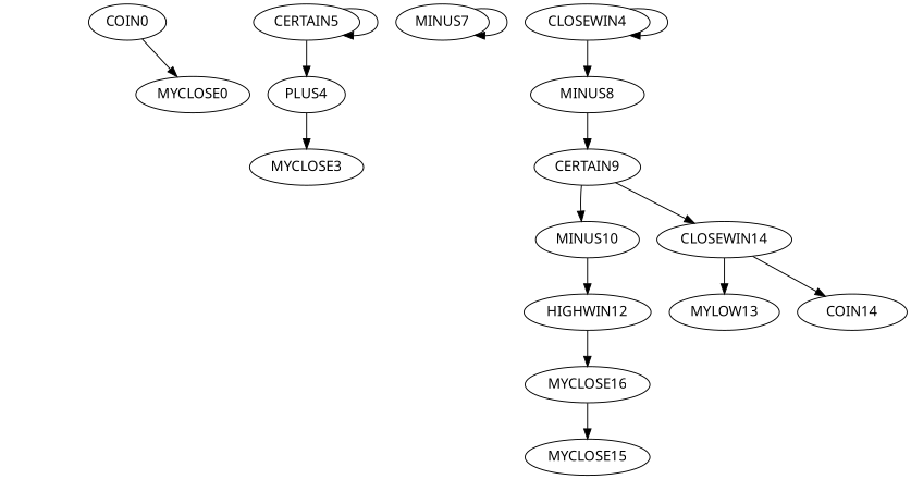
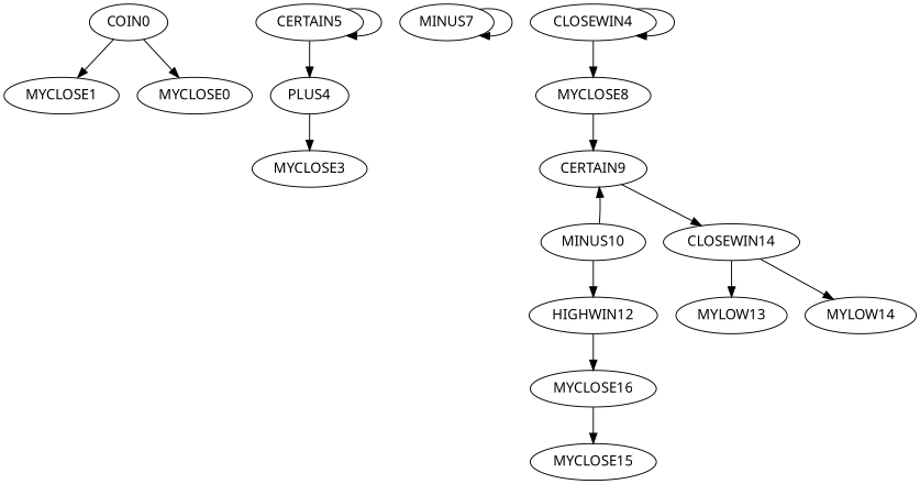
  digraph {
    fontname="Noto Sans"
    node [fontname="Noto Sans"]
    edge [fontname="Noto Sans"]
    COIN0
+   MYCLOSE1
    n3 [label=MYCLOSE0]
    PLUS4
    MYCLOSE3
    CERTAIN5
    n7 [label=MINUS7]
    n8 [label=CLOSEWIN4]
-   MINUS8
+   MINUS8 [label=MYCLOSE8]
    CERTAIN9
    MINUS10
    n12 [label=CLOSEWIN14]
    HIGHWIN12
    MYLOW13
-   MYLOW14 [label=COIN14]
+   MYLOW14
    MYCLOSE16
    MYCLOSE15
+   COIN0 -> MYCLOSE1
    COIN0 -> n3
    PLUS4 -> MYCLOSE3
    CERTAIN5 -> PLUS4
    CERTAIN5 -> CERTAIN5
    n7 -> n7
    n8 -> n8
    n8 -> MINUS8
    MINUS8 -> CERTAIN9
-   CERTAIN9 -> MINUS10
+   MINUS10 -> CERTAIN9
    CERTAIN9 -> n12
    MINUS10 -> HIGHWIN12
    n12 -> MYLOW13
    n12 -> MYLOW14
    HIGHWIN12 -> MYCLOSE16
    MYCLOSE16 -> MYCLOSE15
  }
